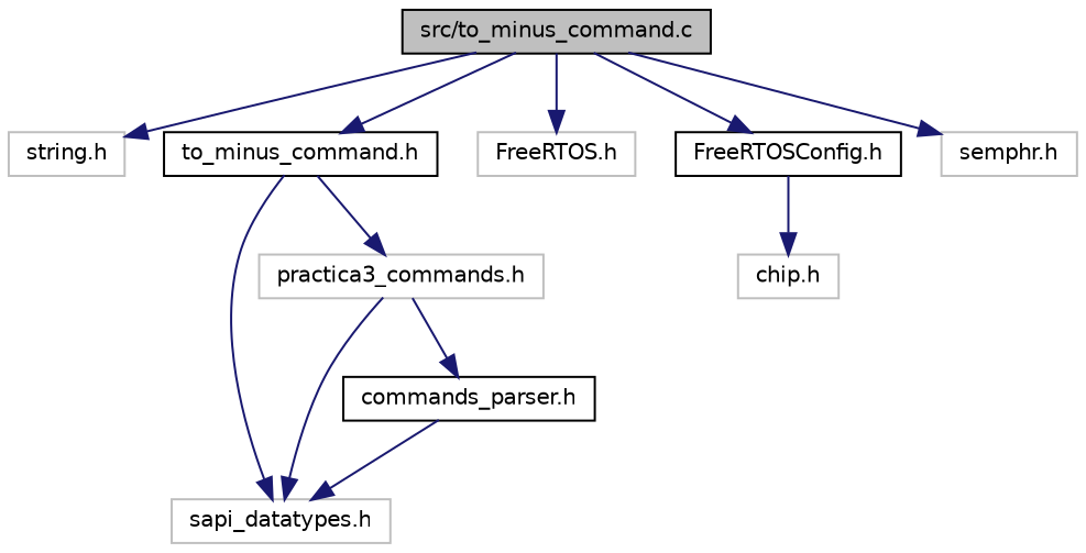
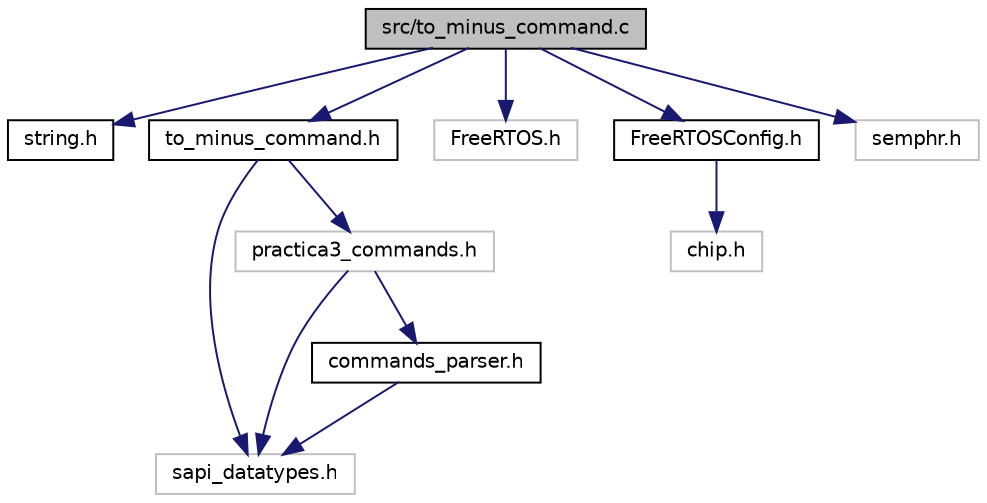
  digraph {
    node [color=grey75 fillcolor=white fontname=Helvetica fontsize=10 shape=record style=filled]
    edge [color=midnightblue fontname=Helvetica fontsize=10 labelfontname=Helvetica labelfontsize=10 style=solid]
    n1 [color=black fillcolor=grey75 fontcolor=black height=0.2 label="src/to_minus_command.c" width=0.4]
-   n2 [height=0.2 label="string.h" width=0.4]
+   n2 [color=black height=0.2 label="string.h" width=0.4]
    n3 [color=black height=0.2 label="to_minus_command.h" width=0.4]
    n4 [height=0.2 label="FreeRTOS.h" width=0.4]
    n5 [color=black height=0.2 label="FreeRTOSConfig.h" width=0.4]
    n6 [height=0.2 label="semphr.h" width=0.4]
    n7 [height=0.2 label="sapi_datatypes.h" width=0.4]
    n8 [height=0.2 label="practica3_commands.h" width=0.4]
    n9 [height=0.2 label="chip.h" width=0.4]
    n10 [color=black height=0.2 label="commands_parser.h" width=0.4]
    n1 -> n2
    n1 -> n3
    n1 -> n4
    n1 -> n5
    n1 -> n6
    n3 -> n7
    n3 -> n8
    n5 -> n9
    n8 -> n7
    n8 -> n10
    n10 -> n7
  }
